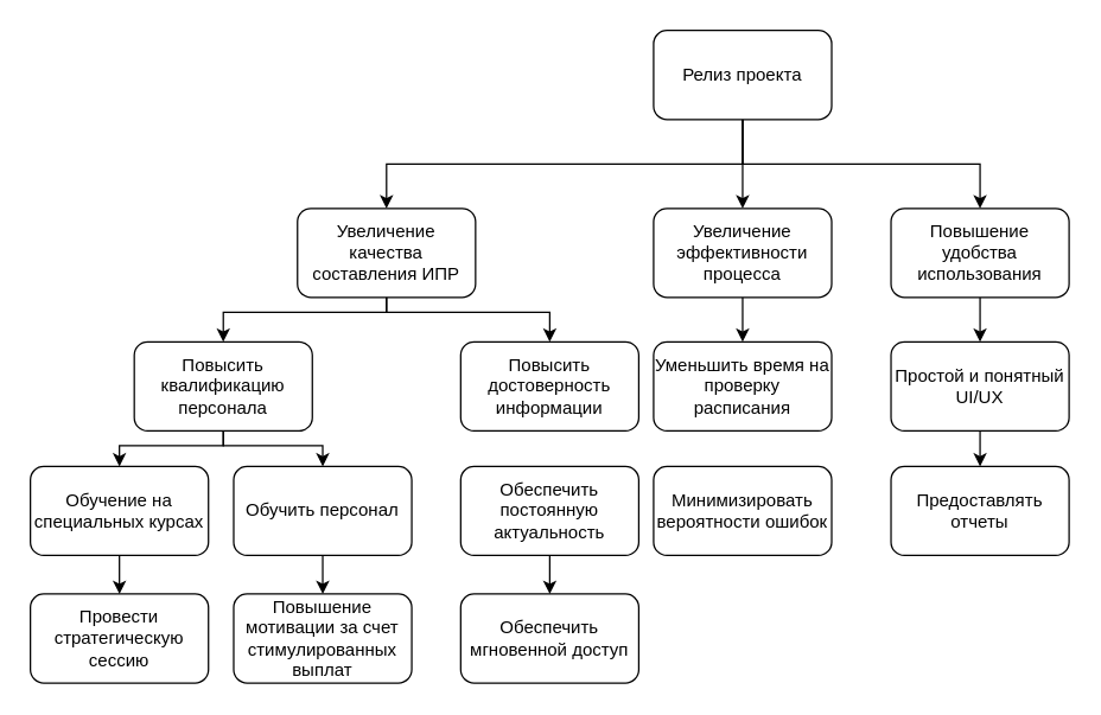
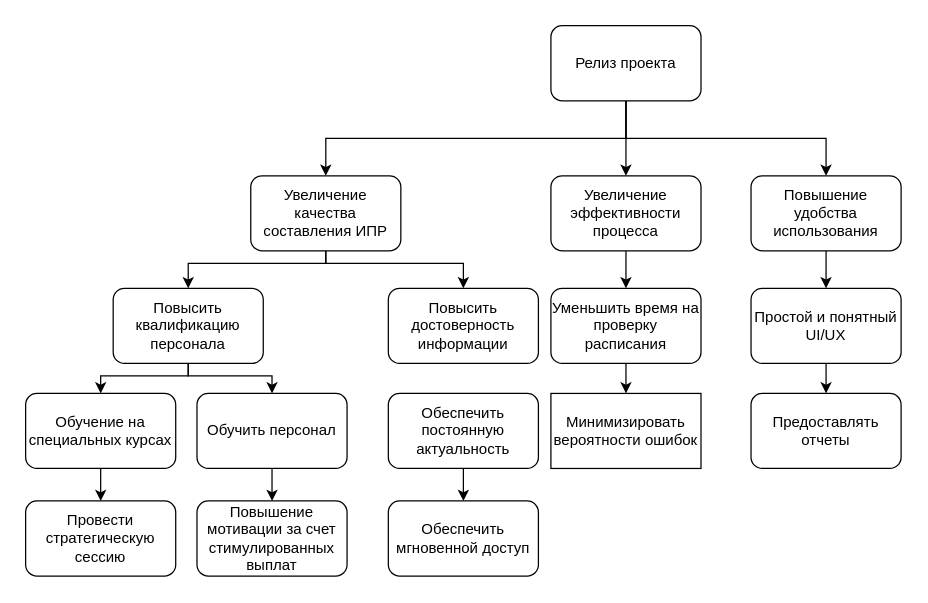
  <mxCell id="0" />
  <mxCell id="1" parent="0" />
  <mxCell id="2" value="" style="edgeStyle=orthogonalEdgeStyle;rounded=0;orthogonalLoop=1;jettySize=auto;html=1;entryX=0.5;entryY=0;entryDx=0;entryDy=0;exitX=0.5;exitY=1;exitDx=0;exitDy=0;" parent="1" source="5" target="8" edge="1"><mxGeometry relative="1" as="geometry"><Array as="points"><mxPoint x="500" y="110" /><mxPoint x="260" y="110" /></Array></mxGeometry></mxCell>
  <mxCell id="3" value="" style="edgeStyle=orthogonalEdgeStyle;rounded=0;orthogonalLoop=1;jettySize=auto;html=1;entryX=0.5;entryY=0;entryDx=0;entryDy=0;exitX=0.5;exitY=1;exitDx=0;exitDy=0;" parent="1" source="5" target="23" edge="1"><mxGeometry relative="1" as="geometry"><mxPoint x="450" y="140" as="targetPoint" /><Array as="points"><mxPoint x="500" y="100" /><mxPoint x="500" y="100" /></Array></mxGeometry></mxCell>
  <mxCell id="4" style="edgeStyle=orthogonalEdgeStyle;rounded=0;orthogonalLoop=1;jettySize=auto;html=1;" edge="1" parent="1" source="5" target="28"><mxGeometry relative="1" as="geometry"><Array as="points"><mxPoint x="500" y="110" /><mxPoint x="660" y="110" /></Array></mxGeometry></mxCell>
  <mxCell id="5" value="Релиз проекта" style="rounded=1;whiteSpace=wrap;html=1;" parent="1" vertex="1"><mxGeometry x="440" y="20" width="120" height="60" as="geometry" /></mxCell>
  <mxCell id="6" value="" style="edgeStyle=orthogonalEdgeStyle;rounded=0;orthogonalLoop=1;jettySize=auto;html=1;entryX=0.5;entryY=0;entryDx=0;entryDy=0;exitX=0.5;exitY=1;exitDx=0;exitDy=0;" parent="1" source="8" target="11" edge="1"><mxGeometry relative="1" as="geometry"><Array as="points"><mxPoint x="260" y="210" /><mxPoint x="150" y="210" /></Array></mxGeometry></mxCell>
  <mxCell id="7" style="edgeStyle=orthogonalEdgeStyle;rounded=0;orthogonalLoop=1;jettySize=auto;html=1;entryX=0.5;entryY=0;entryDx=0;entryDy=0;exitX=0.5;exitY=1;exitDx=0;exitDy=0;" edge="1" parent="1" source="8" target="18"><mxGeometry relative="1" as="geometry"><mxPoint x="340" y="240" as="targetPoint" /><Array as="points"><mxPoint x="260" y="210" /><mxPoint x="370" y="210" /></Array></mxGeometry></mxCell>
  <mxCell id="8" value="Увеличение качества составления ИПР" style="whiteSpace=wrap;html=1;rounded=1;" parent="1" vertex="1"><mxGeometry x="200" y="140" width="120" height="60" as="geometry" /></mxCell>
  <mxCell id="9" value="" style="edgeStyle=orthogonalEdgeStyle;rounded=0;orthogonalLoop=1;jettySize=auto;html=1;entryX=0.5;entryY=0;entryDx=0;entryDy=0;exitX=0.5;exitY=1;exitDx=0;exitDy=0;" edge="1" parent="1" source="11" target="13"><mxGeometry relative="1" as="geometry"><Array as="points"><mxPoint x="150" y="300" /><mxPoint x="217" y="300" /></Array></mxGeometry></mxCell>
  <mxCell id="10" value="" style="edgeStyle=orthogonalEdgeStyle;rounded=0;orthogonalLoop=1;jettySize=auto;html=1;exitX=0.5;exitY=1;exitDx=0;exitDy=0;" edge="1" parent="1" source="11" target="16"><mxGeometry relative="1" as="geometry"><Array as="points"><mxPoint x="150" y="300" /><mxPoint x="80" y="300" /></Array></mxGeometry></mxCell>
  <mxCell id="11" value="Повысить квалификацию персонала" style="whiteSpace=wrap;html=1;rounded=1;" parent="1" vertex="1"><mxGeometry x="90" y="230" width="120" height="60" as="geometry" /></mxCell>
  <mxCell id="12" value="" style="edgeStyle=orthogonalEdgeStyle;rounded=0;orthogonalLoop=1;jettySize=auto;html=1;entryX=0.5;entryY=0;entryDx=0;entryDy=0;" edge="1" parent="1" source="13" target="14"><mxGeometry relative="1" as="geometry"><Array as="points"><mxPoint x="217" y="390" /><mxPoint x="217" y="390" /></Array></mxGeometry></mxCell>
  <mxCell id="13" value="Обучить персонал" style="whiteSpace=wrap;html=1;rounded=1;" vertex="1" parent="1"><mxGeometry x="157" y="314" width="120" height="60" as="geometry" /></mxCell>
  <mxCell id="14" value="Повышение мотивации за счет стимулированных выплат" style="whiteSpace=wrap;html=1;rounded=1;" vertex="1" parent="1"><mxGeometry x="157" y="400" width="120" height="60" as="geometry" /></mxCell>
  <mxCell id="15" value="" style="edgeStyle=orthogonalEdgeStyle;rounded=0;orthogonalLoop=1;jettySize=auto;html=1;" edge="1" parent="1" source="16" target="17"><mxGeometry relative="1" as="geometry" /></mxCell>
  <mxCell id="16" value="Обучение на специальных курсах" style="whiteSpace=wrap;html=1;rounded=1;" vertex="1" parent="1"><mxGeometry x="20" y="314" width="120" height="60" as="geometry" /></mxCell>
  <mxCell id="17" value="Провести стратегическую сессию" style="whiteSpace=wrap;html=1;rounded=1;" vertex="1" parent="1"><mxGeometry x="20" y="400" width="120" height="60" as="geometry" /></mxCell>
  <mxCell id="18" value="Повысить достоверность информации" style="whiteSpace=wrap;html=1;rounded=1;" vertex="1" parent="1"><mxGeometry x="310" y="230" width="120" height="60" as="geometry" /></mxCell>
  <mxCell id="19" value="" style="edgeStyle=orthogonalEdgeStyle;rounded=0;orthogonalLoop=1;jettySize=auto;html=1;" edge="1" parent="1" source="20" target="21"><mxGeometry relative="1" as="geometry" /></mxCell>
  <mxCell id="20" value="Обеспечить постоянную актуальность" style="whiteSpace=wrap;html=1;rounded=1;" vertex="1" parent="1"><mxGeometry x="310" y="314" width="120" height="60" as="geometry" /></mxCell>
  <mxCell id="21" value="Обеспечить мгновенной доступ" style="whiteSpace=wrap;html=1;rounded=1;" vertex="1" parent="1"><mxGeometry x="310" y="400" width="120" height="60" as="geometry" /></mxCell>
  <mxCell id="22" value="" style="edgeStyle=orthogonalEdgeStyle;rounded=0;orthogonalLoop=1;jettySize=auto;html=1;" edge="1" parent="1" source="23" target="25"><mxGeometry relative="1" as="geometry" /></mxCell>
  <mxCell id="23" value="Увеличение эффективности процесса" style="whiteSpace=wrap;html=1;rounded=1;" vertex="1" parent="1"><mxGeometry x="440" y="140" width="120" height="60" as="geometry" /></mxCell>
+ <mxCell id="24" value="" style="edgeStyle=orthogonalEdgeStyle;rounded=0;orthogonalLoop=1;jettySize=auto;html=1;" edge="1" parent="1" source="25" target="26"><mxGeometry relative="1" as="geometry" /></mxCell>
  <mxCell id="25" value="Уменьшить время на проверку расписания" style="whiteSpace=wrap;html=1;rounded=1;" vertex="1" parent="1"><mxGeometry x="440" y="230" width="120" height="60" as="geometry" /></mxCell>
- <mxCell id="26" value="Минимизировать вероятности ошибок" style="whiteSpace=wrap;html=1;rounded=1;" vertex="1" parent="1"><mxGeometry x="440" y="314" width="120" height="60" as="geometry" /></mxCell>
+ <mxCell id="26" value="Минимизировать вероятности ошибок" style="whiteSpace=wrap;html=1;rounded=0;" vertex="1" parent="1"><mxGeometry x="440" y="314" width="120" height="60" as="geometry" /></mxCell>
  <mxCell id="27" value="" style="edgeStyle=orthogonalEdgeStyle;rounded=0;orthogonalLoop=1;jettySize=auto;html=1;" edge="1" parent="1" source="28" target="30"><mxGeometry relative="1" as="geometry" /></mxCell>
  <mxCell id="28" value="Повышение удобства использования" style="whiteSpace=wrap;html=1;rounded=1;" vertex="1" parent="1"><mxGeometry x="600" y="140" width="120" height="60" as="geometry" /></mxCell>
  <mxCell id="29" value="" style="edgeStyle=orthogonalEdgeStyle;rounded=0;orthogonalLoop=1;jettySize=auto;html=1;" edge="1" parent="1" source="30" target="31"><mxGeometry relative="1" as="geometry" /></mxCell>
  <mxCell id="30" value="Простой и понятный UI/UX" style="whiteSpace=wrap;html=1;rounded=1;" vertex="1" parent="1"><mxGeometry x="600" y="230" width="120" height="60" as="geometry" /></mxCell>
  <mxCell id="31" value="Предоставлять отчеты" style="whiteSpace=wrap;html=1;rounded=1;" vertex="1" parent="1"><mxGeometry x="600" y="314" width="120" height="60" as="geometry" /></mxCell>
